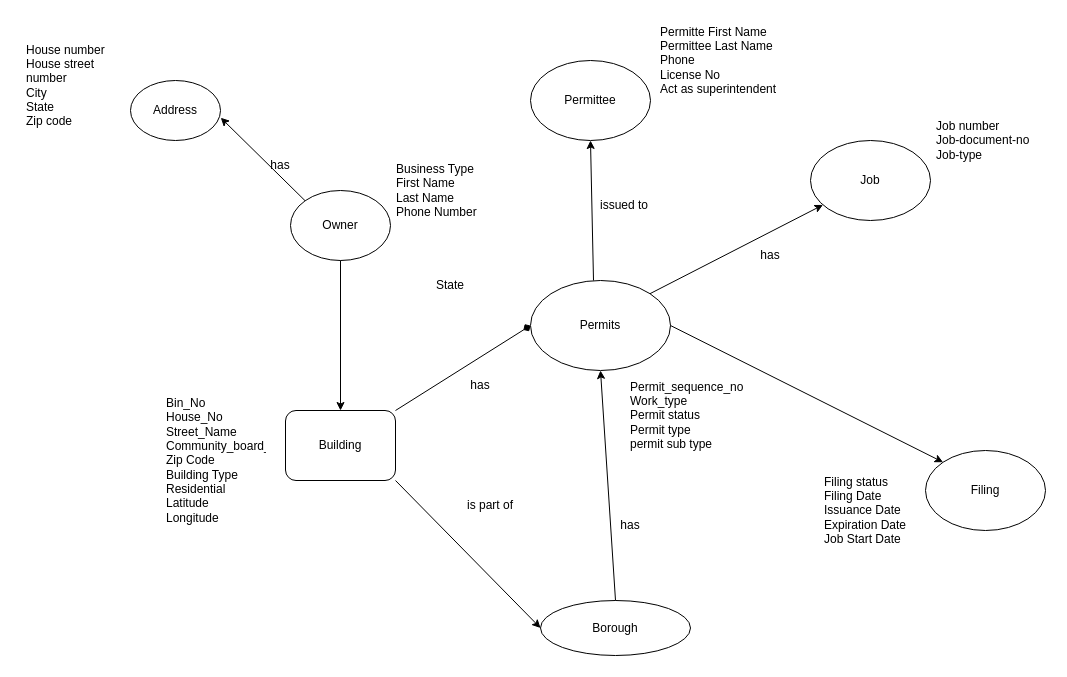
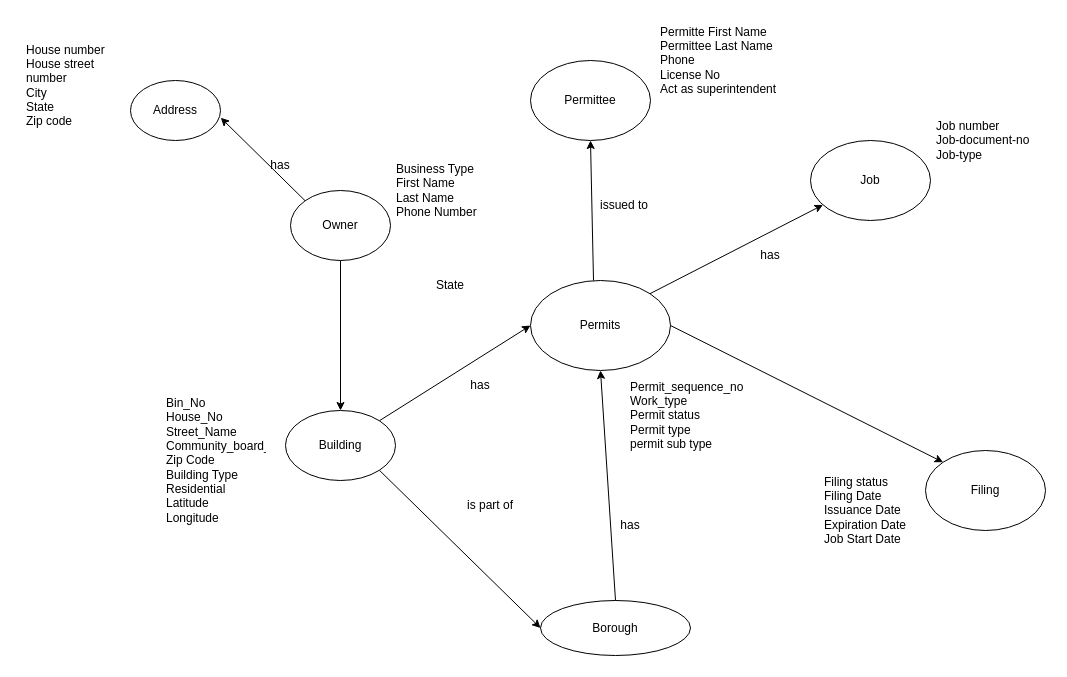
  <mxCell id="0" />
  <mxCell id="1" parent="0" />
  <mxCell id="2" value="Permits" style="ellipse;whiteSpace=wrap;html=1;" vertex="1" parent="1"><mxGeometry x="530" y="280" width="140" height="90" as="geometry" /></mxCell>
- <mxCell id="3" value="Building" style="whiteSpace=wrap;html=1;rounded=1;" vertex="1" parent="1"><mxGeometry x="285" y="410" width="110" height="70" as="geometry" /></mxCell>
+ <mxCell id="3" value="Building" style="ellipse;whiteSpace=wrap;html=1;" vertex="1" parent="1"><mxGeometry x="285" y="410" width="110" height="70" as="geometry" /></mxCell>
  <mxCell id="4" value="Owner" style="ellipse;whiteSpace=wrap;html=1;" vertex="1" parent="1"><mxGeometry x="290" y="190" width="100" height="70" as="geometry" /></mxCell>
  <mxCell id="5" value="Address" style="ellipse;whiteSpace=wrap;html=1;" vertex="1" parent="1"><mxGeometry x="130" y="80" width="90" height="60" as="geometry" /></mxCell>
  <mxCell id="6" value="Borough" style="ellipse;whiteSpace=wrap;html=1;" vertex="1" parent="1"><mxGeometry x="540" y="600" width="150" height="55" as="geometry" /></mxCell>
  <mxCell id="7" value="Filing" style="ellipse;whiteSpace=wrap;html=1;" vertex="1" parent="1"><mxGeometry x="925" y="450" width="120" height="80" as="geometry" /></mxCell>
  <mxCell id="8" value="Permittee" style="ellipse;whiteSpace=wrap;html=1;" vertex="1" parent="1"><mxGeometry x="530" y="60" width="120" height="80" as="geometry" /></mxCell>
  <mxCell id="9" value="" style="endArrow=classic;html=1;rounded=0;entryX=0.5;entryY=1;entryDx=0;entryDy=0;exitX=0.45;exitY=0;exitDx=0;exitDy=0;exitPerimeter=0;" edge="1" parent="1" source="2" target="8"><mxGeometry width="50" height="50" relative="1" as="geometry"><mxPoint x="590" y="280" as="sourcePoint" /><mxPoint x="640" y="230" as="targetPoint" /></mxGeometry></mxCell>
  <mxCell id="10" value="" style="endArrow=classic;html=1;rounded=0;entryX=0.5;entryY=1;entryDx=0;entryDy=0;exitX=0.5;exitY=0;exitDx=0;exitDy=0;" edge="1" parent="1" source="6" target="2"><mxGeometry width="50" height="50" relative="1" as="geometry"><mxPoint x="575" y="480" as="sourcePoint" /><mxPoint x="625" y="430" as="targetPoint" /></mxGeometry></mxCell>
  <mxCell id="11" value="" style="endArrow=classic;html=1;rounded=0;entryX=0;entryY=0;entryDx=0;entryDy=0;exitX=1;exitY=0.5;exitDx=0;exitDy=0;" edge="1" parent="1" source="2" target="7"><mxGeometry width="50" height="50" relative="1" as="geometry"><mxPoint x="690" y="410" as="sourcePoint" /><mxPoint x="740" y="360" as="targetPoint" /></mxGeometry></mxCell>
- <mxCell id="12" value="" style="endArrow=diamond;html=1;rounded=0;entryX=0;entryY=0.5;entryDx=0;entryDy=0;exitX=1;exitY=0;exitDx=0;exitDy=0;" edge="1" parent="1" source="3" target="2"><mxGeometry width="50" height="50" relative="1" as="geometry"><mxPoint x="430" y="400" as="sourcePoint" /><mxPoint x="480" y="350" as="targetPoint" /></mxGeometry></mxCell>
+ <mxCell id="12" value="" style="endArrow=classic;html=1;rounded=0;entryX=0;entryY=0.5;entryDx=0;entryDy=0;exitX=1;exitY=0;exitDx=0;exitDy=0;" edge="1" parent="1" source="3" target="2"><mxGeometry width="50" height="50" relative="1" as="geometry"><mxPoint x="430" y="400" as="sourcePoint" /><mxPoint x="480" y="350" as="targetPoint" /></mxGeometry></mxCell>
  <mxCell id="13" value="" style="endArrow=classic;html=1;rounded=0;exitX=1;exitY=0;exitDx=0;exitDy=0;" edge="1" parent="1" source="2" target="14"><mxGeometry width="50" height="50" relative="1" as="geometry"><mxPoint x="600" y="430" as="sourcePoint" /><mxPoint x="650" y="380" as="targetPoint" /></mxGeometry></mxCell>
  <mxCell id="14" value="Job" style="ellipse;whiteSpace=wrap;html=1;" vertex="1" parent="1"><mxGeometry x="810" y="140" width="120" height="80" as="geometry" /></mxCell>
  <mxCell id="15" value="" style="endArrow=classic;html=1;rounded=0;entryX=0.5;entryY=0;entryDx=0;entryDy=0;exitX=0.5;exitY=1;exitDx=0;exitDy=0;" edge="1" parent="1" source="4" target="3"><mxGeometry width="50" height="50" relative="1" as="geometry"><mxPoint x="420" y="310" as="sourcePoint" /><mxPoint x="470" y="260" as="targetPoint" /></mxGeometry></mxCell>
  <mxCell id="16" value="" style="endArrow=classic;html=1;rounded=0;entryX=1.003;entryY=0.621;entryDx=0;entryDy=0;exitX=0;exitY=0;exitDx=0;exitDy=0;entryPerimeter=0;" edge="1" parent="1" source="4" target="5"><mxGeometry width="50" height="50" relative="1" as="geometry"><mxPoint x="420" y="310" as="sourcePoint" /><mxPoint x="470" y="260" as="targetPoint" /></mxGeometry></mxCell>
  <mxCell id="17" value="has" style="text;html=1;strokeColor=none;fillColor=none;align=center;verticalAlign=middle;whiteSpace=wrap;rounded=0;" vertex="1" parent="1"><mxGeometry x="250" y="150" width="60" height="30" as="geometry" /></mxCell>
  <mxCell id="18" value="has" style="text;html=1;strokeColor=none;fillColor=none;align=center;verticalAlign=middle;whiteSpace=wrap;rounded=0;" vertex="1" parent="1"><mxGeometry x="450" y="370" width="60" height="30" as="geometry" /></mxCell>
  <mxCell id="19" value="State" style="text;html=1;strokeColor=none;fillColor=none;align=center;verticalAlign=middle;whiteSpace=wrap;rounded=0;" vertex="1" parent="1"><mxGeometry x="420" y="270" width="60" height="30" as="geometry" /></mxCell>
  <mxCell id="20" value="" style="endArrow=classic;html=1;rounded=0;entryX=0;entryY=0.5;entryDx=0;entryDy=0;exitX=1;exitY=1;exitDx=0;exitDy=0;" edge="1" parent="1" source="3" target="6"><mxGeometry width="50" height="50" relative="1" as="geometry"><mxPoint x="420" y="410" as="sourcePoint" /><mxPoint x="470" y="360" as="targetPoint" /></mxGeometry></mxCell>
  <mxCell id="21" value="is part of" style="text;html=1;strokeColor=none;fillColor=none;align=center;verticalAlign=middle;whiteSpace=wrap;rounded=0;" vertex="1" parent="1"><mxGeometry x="460" y="490" width="60" height="30" as="geometry" /></mxCell>
  <mxCell id="22" value="issued to" style="text;html=1;strokeColor=none;fillColor=none;align=center;verticalAlign=middle;whiteSpace=wrap;rounded=0;" vertex="1" parent="1"><mxGeometry x="594" y="190" width="60" height="30" as="geometry" /></mxCell>
  <mxCell id="23" value="has" style="text;html=1;strokeColor=none;fillColor=none;align=center;verticalAlign=middle;whiteSpace=wrap;rounded=0;" vertex="1" parent="1"><mxGeometry x="740" y="240" width="60" height="30" as="geometry" /></mxCell>
  <mxCell id="24" value="has" style="text;html=1;strokeColor=none;fillColor=none;align=center;verticalAlign=middle;whiteSpace=wrap;rounded=0;" vertex="1" parent="1"><mxGeometry x="600" y="510" width="60" height="30" as="geometry" /></mxCell>
  <mxCell id="25" value="Job number&lt;br&gt;Job-document-no&lt;br&gt;Job-type" style="text;strokeColor=none;fillColor=none;align=left;verticalAlign=middle;spacingLeft=4;spacingRight=4;overflow=hidden;points=[[0,0.5],[1,0.5]];portConstraint=eastwest;rotatable=0;whiteSpace=wrap;html=1;" vertex="1" parent="1"><mxGeometry x="930" y="110" width="110" height="60" as="geometry" /></mxCell>
  <mxCell id="26" value="Permitte First Name&lt;br&gt;Permittee Last Name&lt;br&gt;Phone&lt;br&gt;License No&lt;br&gt;Act as superintendent&lt;br&gt;" style="text;strokeColor=none;fillColor=none;align=left;verticalAlign=middle;spacingLeft=4;spacingRight=4;overflow=hidden;points=[[0,0.5],[1,0.5]];portConstraint=eastwest;rotatable=0;whiteSpace=wrap;html=1;" vertex="1" parent="1"><mxGeometry x="654" y="20" width="156" height="80" as="geometry" /></mxCell>
  <mxCell id="27" value="Business Type&lt;br&gt;First Name&lt;br&gt;Last Name&lt;br&gt;Phone Number" style="text;strokeColor=none;fillColor=none;align=left;verticalAlign=middle;spacingLeft=4;spacingRight=4;overflow=hidden;points=[[0,0.5],[1,0.5]];portConstraint=eastwest;rotatable=0;whiteSpace=wrap;html=1;" vertex="1" parent="1"><mxGeometry x="390" y="150" width="110" height="80" as="geometry" /></mxCell>
  <mxCell id="28" value="House number&lt;br&gt;House street number&lt;br&gt;City&lt;br&gt;State&lt;br&gt;Zip code" style="text;strokeColor=none;fillColor=none;align=left;verticalAlign=middle;spacingLeft=4;spacingRight=4;overflow=hidden;points=[[0,0.5],[1,0.5]];portConstraint=eastwest;rotatable=0;whiteSpace=wrap;html=1;" vertex="1" parent="1"><mxGeometry x="20" y="40" width="110" height="90" as="geometry" /></mxCell>
  <mxCell id="29" value="Bin_No&lt;br&gt;House_No&lt;br&gt;Street_Name&lt;br&gt;Community_board_no&lt;br&gt;Zip Code&lt;br&gt;Building Type&lt;br&gt;Residential&lt;br&gt;Latitude&lt;br&gt;Longitude" style="text;strokeColor=none;fillColor=none;align=left;verticalAlign=middle;spacingLeft=4;spacingRight=4;overflow=hidden;points=[[0,0.5],[1,0.5]];portConstraint=eastwest;rotatable=0;whiteSpace=wrap;html=1;" vertex="1" parent="1"><mxGeometry x="160" y="390" width="110" height="140" as="geometry" /></mxCell>
  <mxCell id="30" value="Permit_sequence_no&lt;br&gt;Work_type&lt;br&gt;Permit status&lt;br&gt;Permit type&lt;br&gt;permit sub type" style="text;strokeColor=none;fillColor=none;align=left;verticalAlign=middle;spacingLeft=4;spacingRight=4;overflow=hidden;points=[[0,0.5],[1,0.5]];portConstraint=eastwest;rotatable=0;whiteSpace=wrap;html=1;" vertex="1" parent="1"><mxGeometry x="624" y="370" width="126" height="90" as="geometry" /></mxCell>
  <mxCell id="31" value="Filing status&lt;br&gt;Filing Date&lt;br&gt;Issuance Date&lt;br&gt;Expiration Date&lt;br&gt;Job Start Date" style="text;strokeColor=none;fillColor=none;align=left;verticalAlign=middle;spacingLeft=4;spacingRight=4;overflow=hidden;points=[[0,0.5],[1,0.5]];portConstraint=eastwest;rotatable=0;whiteSpace=wrap;html=1;" vertex="1" parent="1"><mxGeometry x="817.5" y="470" width="105" height="80" as="geometry" /></mxCell>
